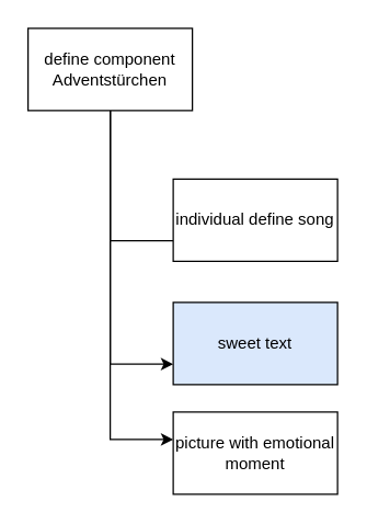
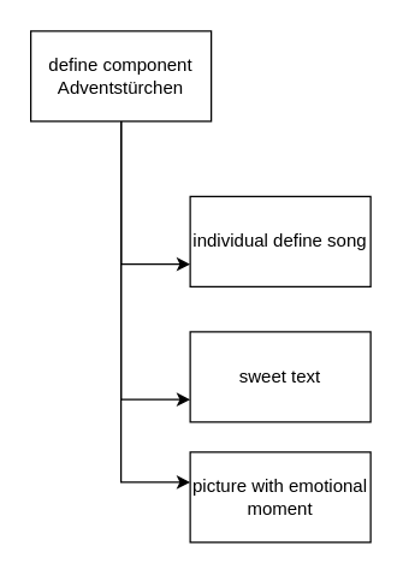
  <mxCell id="0" />
  <mxCell id="1" parent="0" />
- <mxCell id="2" style="edgeStyle=orthogonalEdgeStyle;rounded=0;orthogonalLoop=1;jettySize=auto;html=1;entryX=0;entryY=0.75;entryDx=0;entryDy=0;endArrow=none;" edge="1" parent="1" source="5" target="6"><mxGeometry relative="1" as="geometry" /></mxCell>
+ <mxCell id="2" style="edgeStyle=orthogonalEdgeStyle;rounded=0;orthogonalLoop=1;jettySize=auto;html=1;entryX=0;entryY=0.75;entryDx=0;entryDy=0;" edge="1" parent="1" source="5" target="6"><mxGeometry relative="1" as="geometry" /></mxCell>
  <mxCell id="3" style="edgeStyle=orthogonalEdgeStyle;rounded=0;orthogonalLoop=1;jettySize=auto;html=1;entryX=0;entryY=0.75;entryDx=0;entryDy=0;" edge="1" parent="1" source="5" target="7"><mxGeometry relative="1" as="geometry" /></mxCell>
  <mxCell id="4" style="edgeStyle=orthogonalEdgeStyle;rounded=0;orthogonalLoop=1;jettySize=auto;html=1;exitX=0.5;exitY=1;exitDx=0;exitDy=0;" edge="1" parent="1" source="5"><mxGeometry relative="1" as="geometry"><mxPoint x="86" y="90" as="sourcePoint" /><mxPoint x="126" y="320" as="targetPoint" /><Array as="points"><mxPoint x="80" y="320" /><mxPoint x="126" y="320" /></Array></mxGeometry></mxCell>
  <mxCell id="5" value="define component Adventstürchen" style="rounded=0;whiteSpace=wrap;html=1;" vertex="1" parent="1"><mxGeometry x="20" y="20" width="120" height="60" as="geometry" /></mxCell>
  <mxCell id="6" value="individual define song" style="rounded=0;whiteSpace=wrap;html=1;" vertex="1" parent="1"><mxGeometry x="126" y="130" width="120" height="60" as="geometry" /></mxCell>
- <mxCell id="7" value="sweet text" style="rounded=0;whiteSpace=wrap;html=1;fillColor=#dae8fc;" vertex="1" parent="1"><mxGeometry x="126" y="220" width="120" height="60" as="geometry" /></mxCell>
+ <mxCell id="7" value="sweet text" style="rounded=0;whiteSpace=wrap;html=1;" vertex="1" parent="1"><mxGeometry x="126" y="220" width="120" height="60" as="geometry" /></mxCell>
  <mxCell id="8" value="picture with emotional moment" style="rounded=0;whiteSpace=wrap;html=1;" vertex="1" parent="1"><mxGeometry x="126" y="300" width="120" height="60" as="geometry" /></mxCell>
